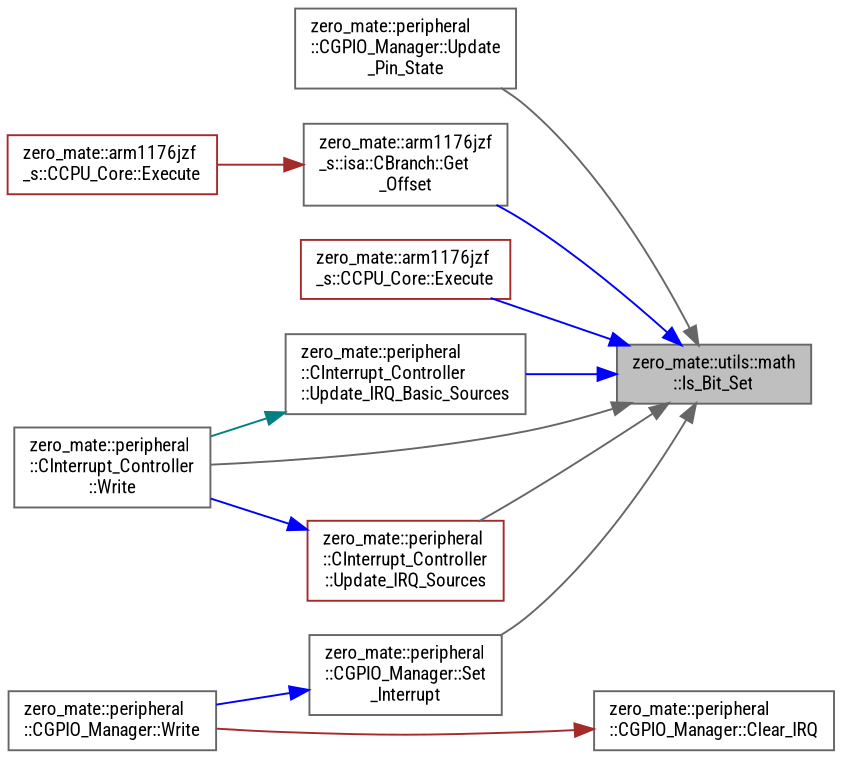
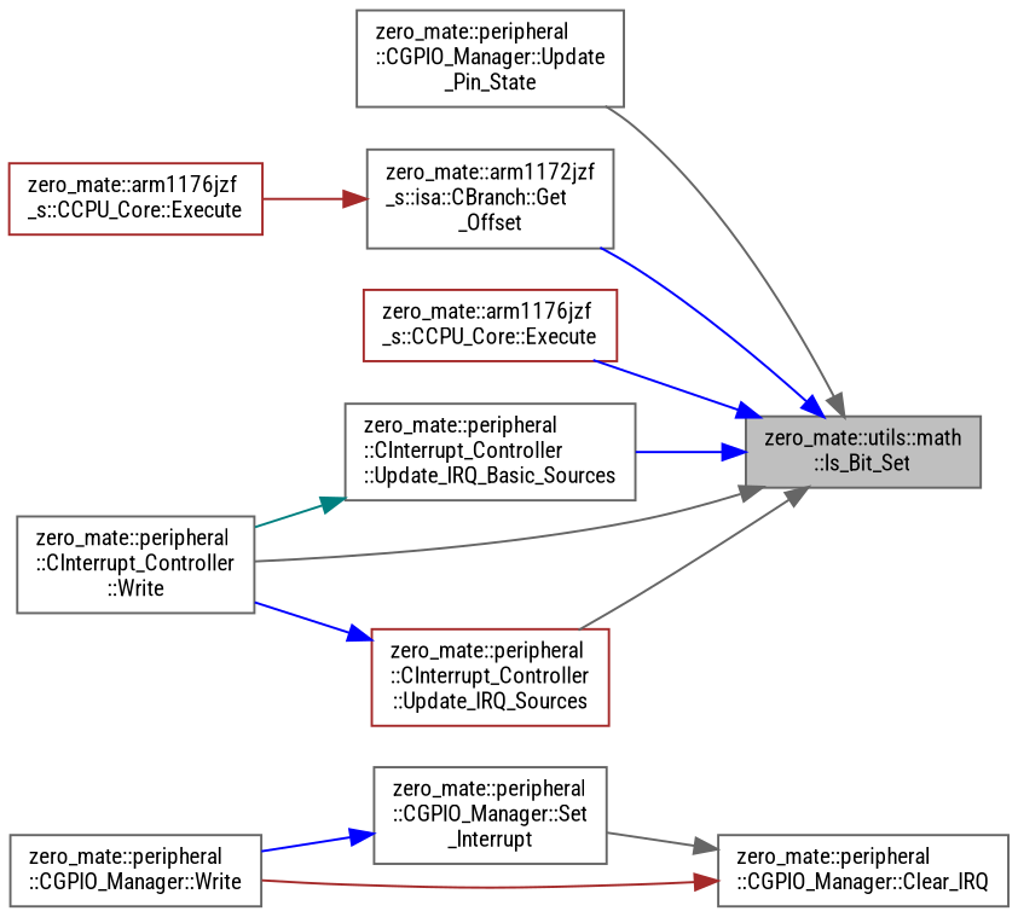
  digraph {
    fontname="Roboto Condensed"
    rankdir=RL
    node [color=gray40 fontname="Roboto Condensed" fontsize=10 shape=record]
    edge [color=blue dir=back fontname="Roboto Condensed" fontsize=10 labelfontname=Helvetica labelfontsize=10 style=solid]
    n1 [fillcolor=grey75 fontcolor=black height=0.2 label="zero_mate::utils::math\l::Is_Bit_Set" style=filled width=0.4]
    n2 [color=brown height=0.2 label="zero_mate::arm1176jzf\l_s::CCPU_Core::Execute" width=0.4]
-   n3 [height=0.2 label="zero_mate::arm1176jzf\l_s::isa::CBranch::Get\l_Offset" width=0.4]
+   n3 [height=0.2 label="zero_mate::arm1172jzf\l_s::isa::CBranch::Get\l_Offset" width=0.4]
    n4 [height=0.2 label="zero_mate::peripheral\l::CGPIO_Manager::Set\l_Interrupt" width=0.4]
    n5 [height=0.2 label="zero_mate::peripheral\l::CInterrupt_Controller\l::Update_IRQ_Basic_Sources" width=0.4]
    n6 [color=brown height=0.2 label="zero_mate::peripheral\l::CInterrupt_Controller\l::Update_IRQ_Sources" width=0.4]
    n7 [height=0.2 label="zero_mate::peripheral\l::CGPIO_Manager::Update\l_Pin_State" width=0.4]
    n8 [height=0.2 label="zero_mate::peripheral\l::CInterrupt_Controller\l::Write" width=0.4]
    n9 [height=0.2 label="zero_mate::peripheral\l::CGPIO_Manager::Clear_IRQ" width=0.4]
    n10 [height=0.2 label="zero_mate::peripheral\l::CGPIO_Manager::Write" width=0.4]
    n11 [color=brown height=0.2 label="zero_mate::arm1176jzf\l_s::CCPU_Core::Execute" width=0.4]
    n1 -> n2
    n1 -> n3
-   n1 -> n4 [color=gray40]
+   n9 -> n4 [color=gray40]
    n1 -> n5
    n1 -> n6 [color=gray40]
    n1 -> n7 [color=gray40]
    n1 -> n8 [color=gray40]
    n3 -> n11 [color=brown]
    n4 -> n10
    n5 -> n8 [color=teal]
    n6 -> n8
    n9 -> n10 [color=brown]
  }
